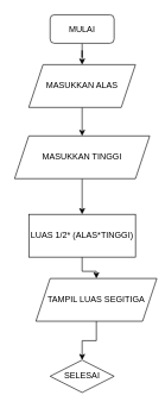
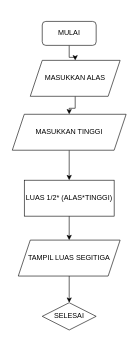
  <mxCell id="0" />
  <mxCell id="1" parent="0" />
  <mxCell id="2" value="" style="edgeStyle=orthogonalEdgeStyle;rounded=0;orthogonalLoop=1;jettySize=auto;html=1;" edge="1" parent="1" source="3" target="5"><mxGeometry relative="1" as="geometry" /></mxCell>
- <mxCell id="3" value="MULAI" style="rounded=1;whiteSpace=wrap;html=1;" vertex="1" parent="1"><mxGeometry x="70" y="20" width="90" height="40" as="geometry" /></mxCell>
+ <mxCell id="3" value="MULAI" style="rounded=1;whiteSpace=wrap;html=1;" vertex="1" parent="1"><mxGeometry x="70" y="35" width="90" height="40" as="geometry" /></mxCell>
  <mxCell id="4" value="" style="edgeStyle=orthogonalEdgeStyle;rounded=0;orthogonalLoop=1;jettySize=auto;html=1;" edge="1" parent="1" source="5" target="7"><mxGeometry relative="1" as="geometry" /></mxCell>
- <mxCell id="5" value="MASUKKAN ALAS" style="shape=parallelogram;perimeter=parallelogramPerimeter;whiteSpace=wrap;html=1;fixedSize=1;" vertex="1" parent="1"><mxGeometry x="40" y="90" width="150" height="60" as="geometry" /></mxCell>
+ <mxCell id="5" value="MASUKKAN ALAS" style="shape=parallelogram;perimeter=parallelogramPerimeter;whiteSpace=wrap;html=1;fixedSize=1;" vertex="1" parent="1"><mxGeometry x="50" y="100" width="150" height="60" as="geometry" /></mxCell>
  <mxCell id="6" value="" style="edgeStyle=orthogonalEdgeStyle;rounded=0;orthogonalLoop=1;jettySize=auto;html=1;" edge="1" parent="1" source="7" target="9"><mxGeometry relative="1" as="geometry" /></mxCell>
  <mxCell id="7" value="MASUKKAN TINGGI" style="shape=parallelogram;perimeter=parallelogramPerimeter;whiteSpace=wrap;html=1;fixedSize=1;" vertex="1" parent="1"><mxGeometry x="20" y="190" width="190" height="60" as="geometry" /></mxCell>
  <mxCell id="8" value="" style="edgeStyle=orthogonalEdgeStyle;rounded=0;orthogonalLoop=1;jettySize=auto;html=1;" edge="1" parent="1" source="9" target="11"><mxGeometry relative="1" as="geometry" /></mxCell>
  <mxCell id="9" value="LUAS 1/2* (ALAS*TINGGI)" style="rounded=0;whiteSpace=wrap;html=1;" vertex="1" parent="1"><mxGeometry x="40" y="300" width="150" height="60" as="geometry" /></mxCell>
  <mxCell id="10" value="" style="edgeStyle=orthogonalEdgeStyle;rounded=0;orthogonalLoop=1;jettySize=auto;html=1;" edge="1" parent="1" source="11" target="12"><mxGeometry relative="1" as="geometry" /></mxCell>
- <mxCell id="11" value="TAMPIL LUAS SEGITIGA" style="shape=parallelogram;perimeter=parallelogramPerimeter;whiteSpace=wrap;html=1;fixedSize=1;rounded=0;" vertex="1" parent="1"><mxGeometry x="50" y="390" width="170" height="60" as="geometry" /></mxCell>
+ <mxCell id="11" value="TAMPIL LUAS SEGITIGA" style="shape=parallelogram;perimeter=parallelogramPerimeter;whiteSpace=wrap;html=1;fixedSize=1;rounded=0;" vertex="1" parent="1"><mxGeometry x="30" y="400" width="170" height="60" as="geometry" /></mxCell>
  <mxCell id="12" value="SELESAI" style="rhombus;whiteSpace=wrap;html=1;" vertex="1" parent="1"><mxGeometry x="70" y="504.5" width="90" height="45.5" as="geometry" /></mxCell>
